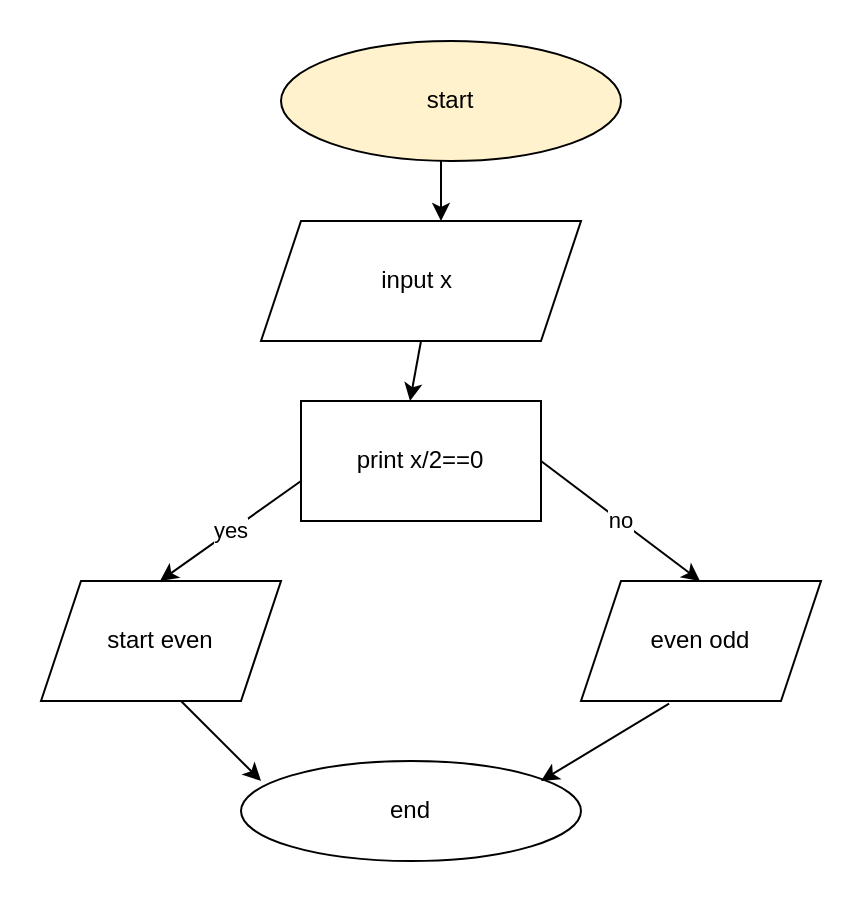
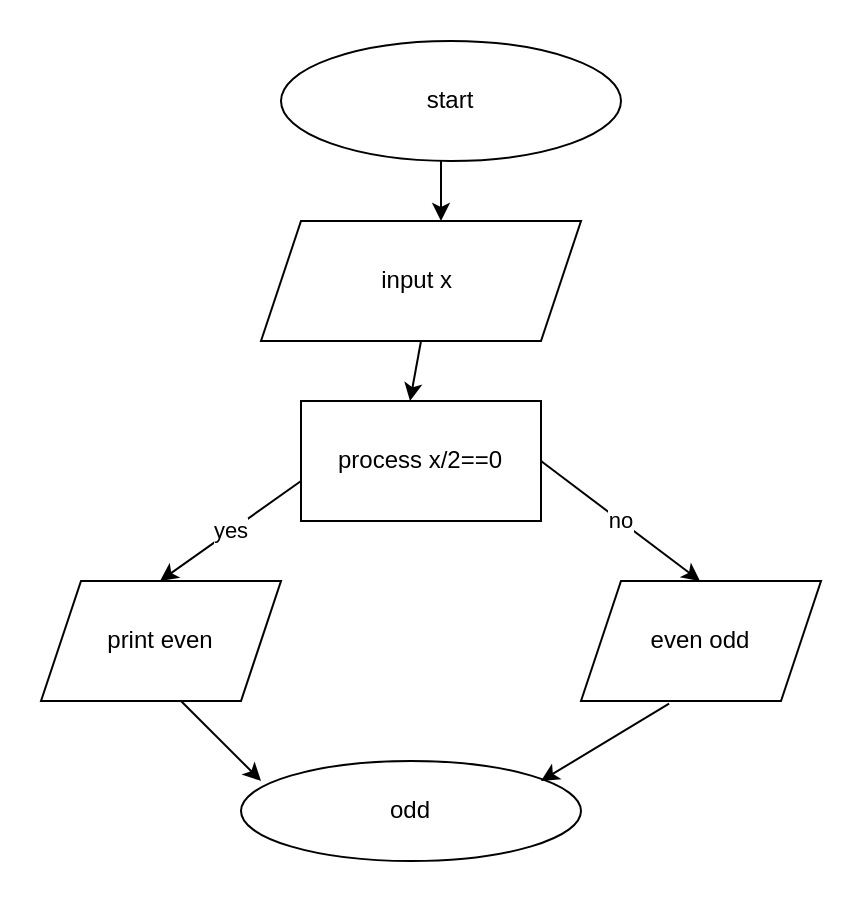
  <mxCell id="0" />
  <mxCell id="1" parent="0" />
  <mxCell id="2" style="edgeStyle=orthogonalEdgeStyle;rounded=0;orthogonalLoop=1;jettySize=auto;html=1;entryX=0.5;entryY=0;entryDx=0;entryDy=0;" edge="1" parent="1"><mxGeometry relative="1" as="geometry"><mxPoint x="160" y="290" as="sourcePoint" /><mxPoint x="160" y="290" as="targetPoint" /></mxGeometry></mxCell>
- <mxCell id="3" value="start" style="ellipse;whiteSpace=wrap;html=1;fillColor=#fff2cc;" vertex="1" parent="1"><mxGeometry x="140" width="170" height="60" as="geometry" y="20" /></mxCell>
+ <mxCell id="3" value="start" style="ellipse;whiteSpace=wrap;html=1;" vertex="1" parent="1"><mxGeometry x="140" width="170" height="60" as="geometry" y="20" /></mxCell>
  <mxCell id="4" value="input x&amp;nbsp;" style="shape=parallelogram;perimeter=parallelogramPerimeter;whiteSpace=wrap;html=1;fixedSize=1;" vertex="1" parent="1"><mxGeometry x="130" y="110" width="160" height="60" as="geometry" /></mxCell>
- <mxCell id="5" value="end" style="ellipse;whiteSpace=wrap;html=1;" vertex="1" parent="1"><mxGeometry x="120" y="380" width="170" height="50" as="geometry" /></mxCell>
- <mxCell id="6" value="print x/2==0" style="rounded=0;whiteSpace=wrap;html=1;" vertex="1" parent="1"><mxGeometry x="150" y="200" width="120" height="60" as="geometry" /></mxCell>
- <mxCell id="7" value="start even" style="shape=parallelogram;perimeter=parallelogramPerimeter;whiteSpace=wrap;html=1;fixedSize=1;" vertex="1" parent="1"><mxGeometry x="20" y="290" width="120" height="60" as="geometry" /></mxCell>
+ <mxCell id="5" value="odd" style="ellipse;whiteSpace=wrap;html=1;" vertex="1" parent="1"><mxGeometry x="120" y="380" width="170" height="50" as="geometry" /></mxCell>
+ <mxCell id="6" value="process x/2==0" style="rounded=0;whiteSpace=wrap;html=1;" vertex="1" parent="1"><mxGeometry x="150" y="200" width="120" height="60" as="geometry" /></mxCell>
+ <mxCell id="7" value="print even" style="shape=parallelogram;perimeter=parallelogramPerimeter;whiteSpace=wrap;html=1;fixedSize=1;" vertex="1" parent="1"><mxGeometry x="20" y="290" width="120" height="60" as="geometry" /></mxCell>
  <mxCell id="8" value="even odd" style="shape=parallelogram;perimeter=parallelogramPerimeter;whiteSpace=wrap;html=1;fixedSize=1;" vertex="1" parent="1"><mxGeometry x="290" y="290" width="120" height="60" as="geometry" /></mxCell>
  <mxCell id="9" value="yes" style="endArrow=classic;html=1;rounded=0;" edge="1" parent="1" source="6"><mxGeometry width="50" height="50" relative="1" as="geometry"><mxPoint x="79.5" y="230" as="sourcePoint" /><mxPoint x="79.5" y="290" as="targetPoint" /><Array as="points"><mxPoint x="150" y="240" /></Array></mxGeometry></mxCell>
  <mxCell id="10" value="no" style="endArrow=classic;html=1;rounded=0;exitX=1;exitY=0.5;exitDx=0;exitDy=0;" edge="1" parent="1" source="6"><mxGeometry width="50" height="50" relative="1" as="geometry"><mxPoint x="349.5" y="210" as="sourcePoint" /><mxPoint x="349.5" y="290" as="targetPoint" /><Array as="points" /></mxGeometry></mxCell>
  <mxCell id="11" value="" style="endArrow=classic;html=1;rounded=0;exitX=0.367;exitY=1.022;exitDx=0;exitDy=0;exitPerimeter=0;" edge="1" parent="1" source="8"><mxGeometry width="50" height="50" relative="1" as="geometry"><mxPoint x="260" y="320" as="sourcePoint" /><mxPoint x="270" y="390" as="targetPoint" /></mxGeometry></mxCell>
  <mxCell id="12" value="" style="endArrow=classic;html=1;rounded=0;entryX=0.059;entryY=0.2;entryDx=0;entryDy=0;entryPerimeter=0;" edge="1" parent="1" target="5"><mxGeometry width="50" height="50" relative="1" as="geometry"><mxPoint x="90" y="350" as="sourcePoint" /><mxPoint x="140" y="300" as="targetPoint" /></mxGeometry></mxCell>
  <mxCell id="13" value="" style="endArrow=classic;html=1;rounded=0;exitX=0.5;exitY=1;exitDx=0;exitDy=0;" edge="1" parent="1" source="4"><mxGeometry width="50" height="50" relative="1" as="geometry"><mxPoint x="210" y="180" as="sourcePoint" /><mxPoint x="204.5" y="200" as="targetPoint" /></mxGeometry></mxCell>
  <mxCell id="14" value="" style="endArrow=classic;html=1;rounded=0;" edge="1" parent="1"><mxGeometry width="50" height="50" relative="1" as="geometry"><mxPoint x="220" y="80" as="sourcePoint" /><mxPoint x="220" y="110" as="targetPoint" /><Array as="points"><mxPoint x="220" y="80" /><mxPoint x="220" y="90" /></Array></mxGeometry></mxCell>
